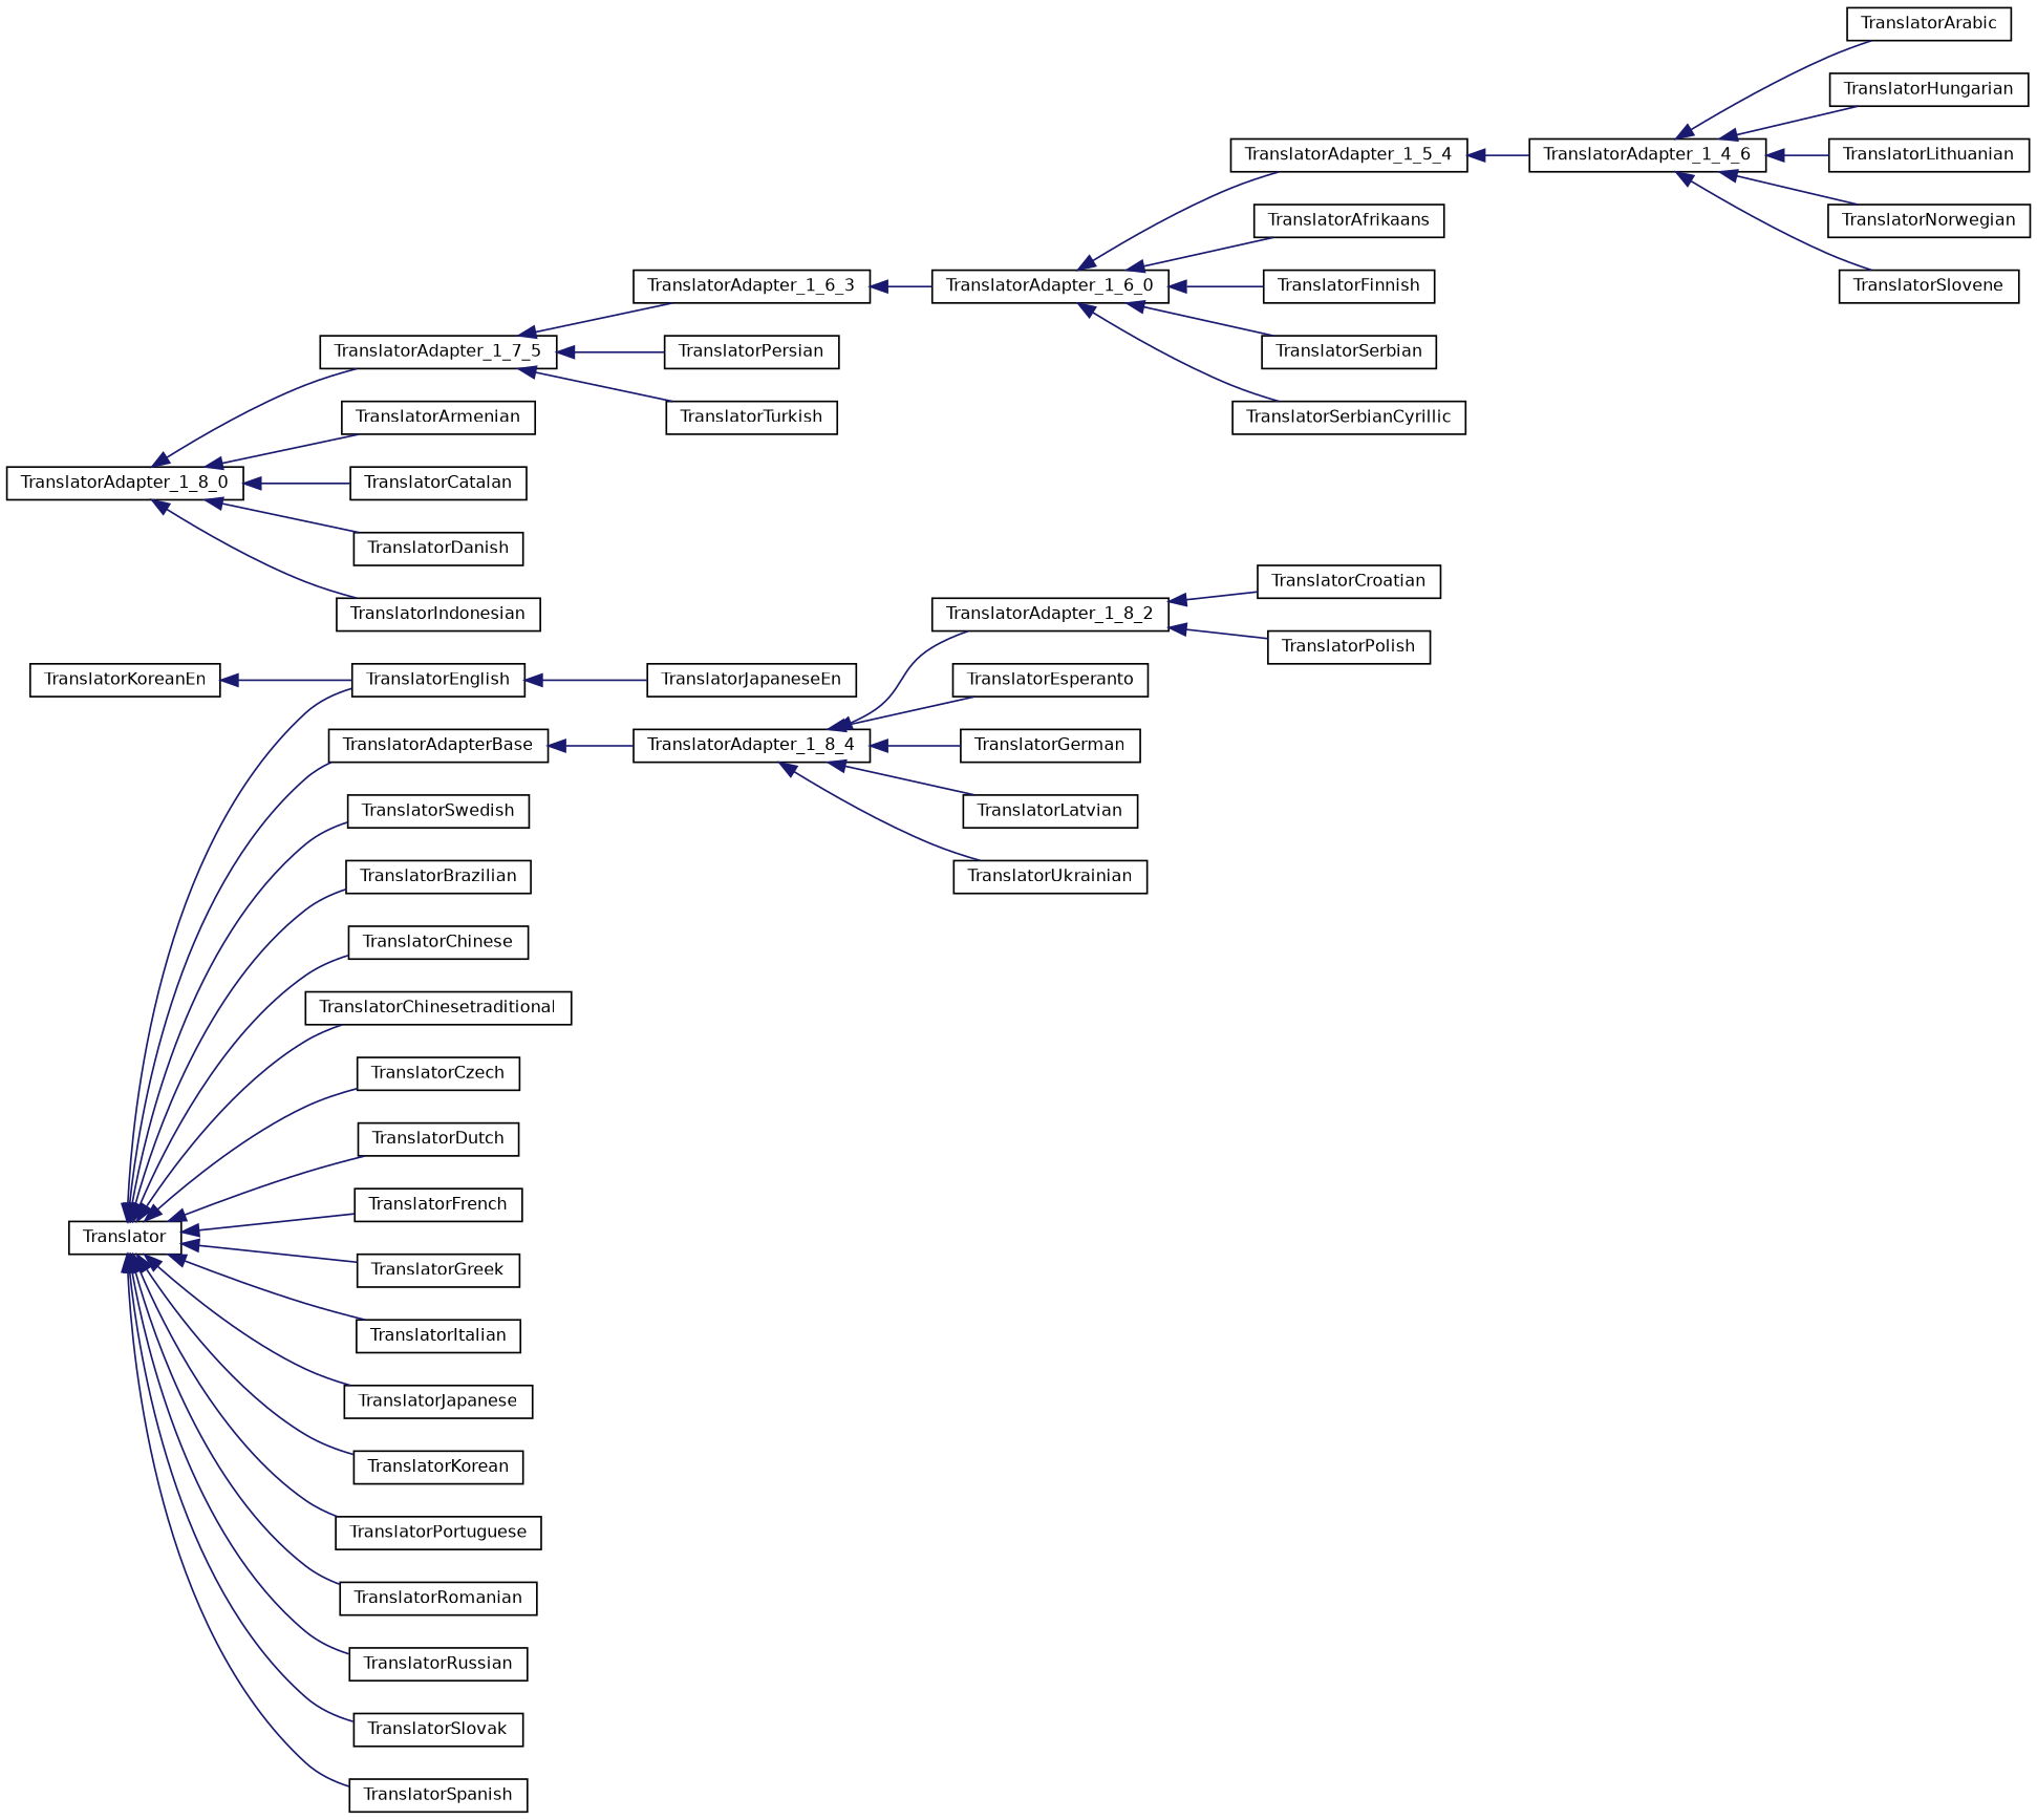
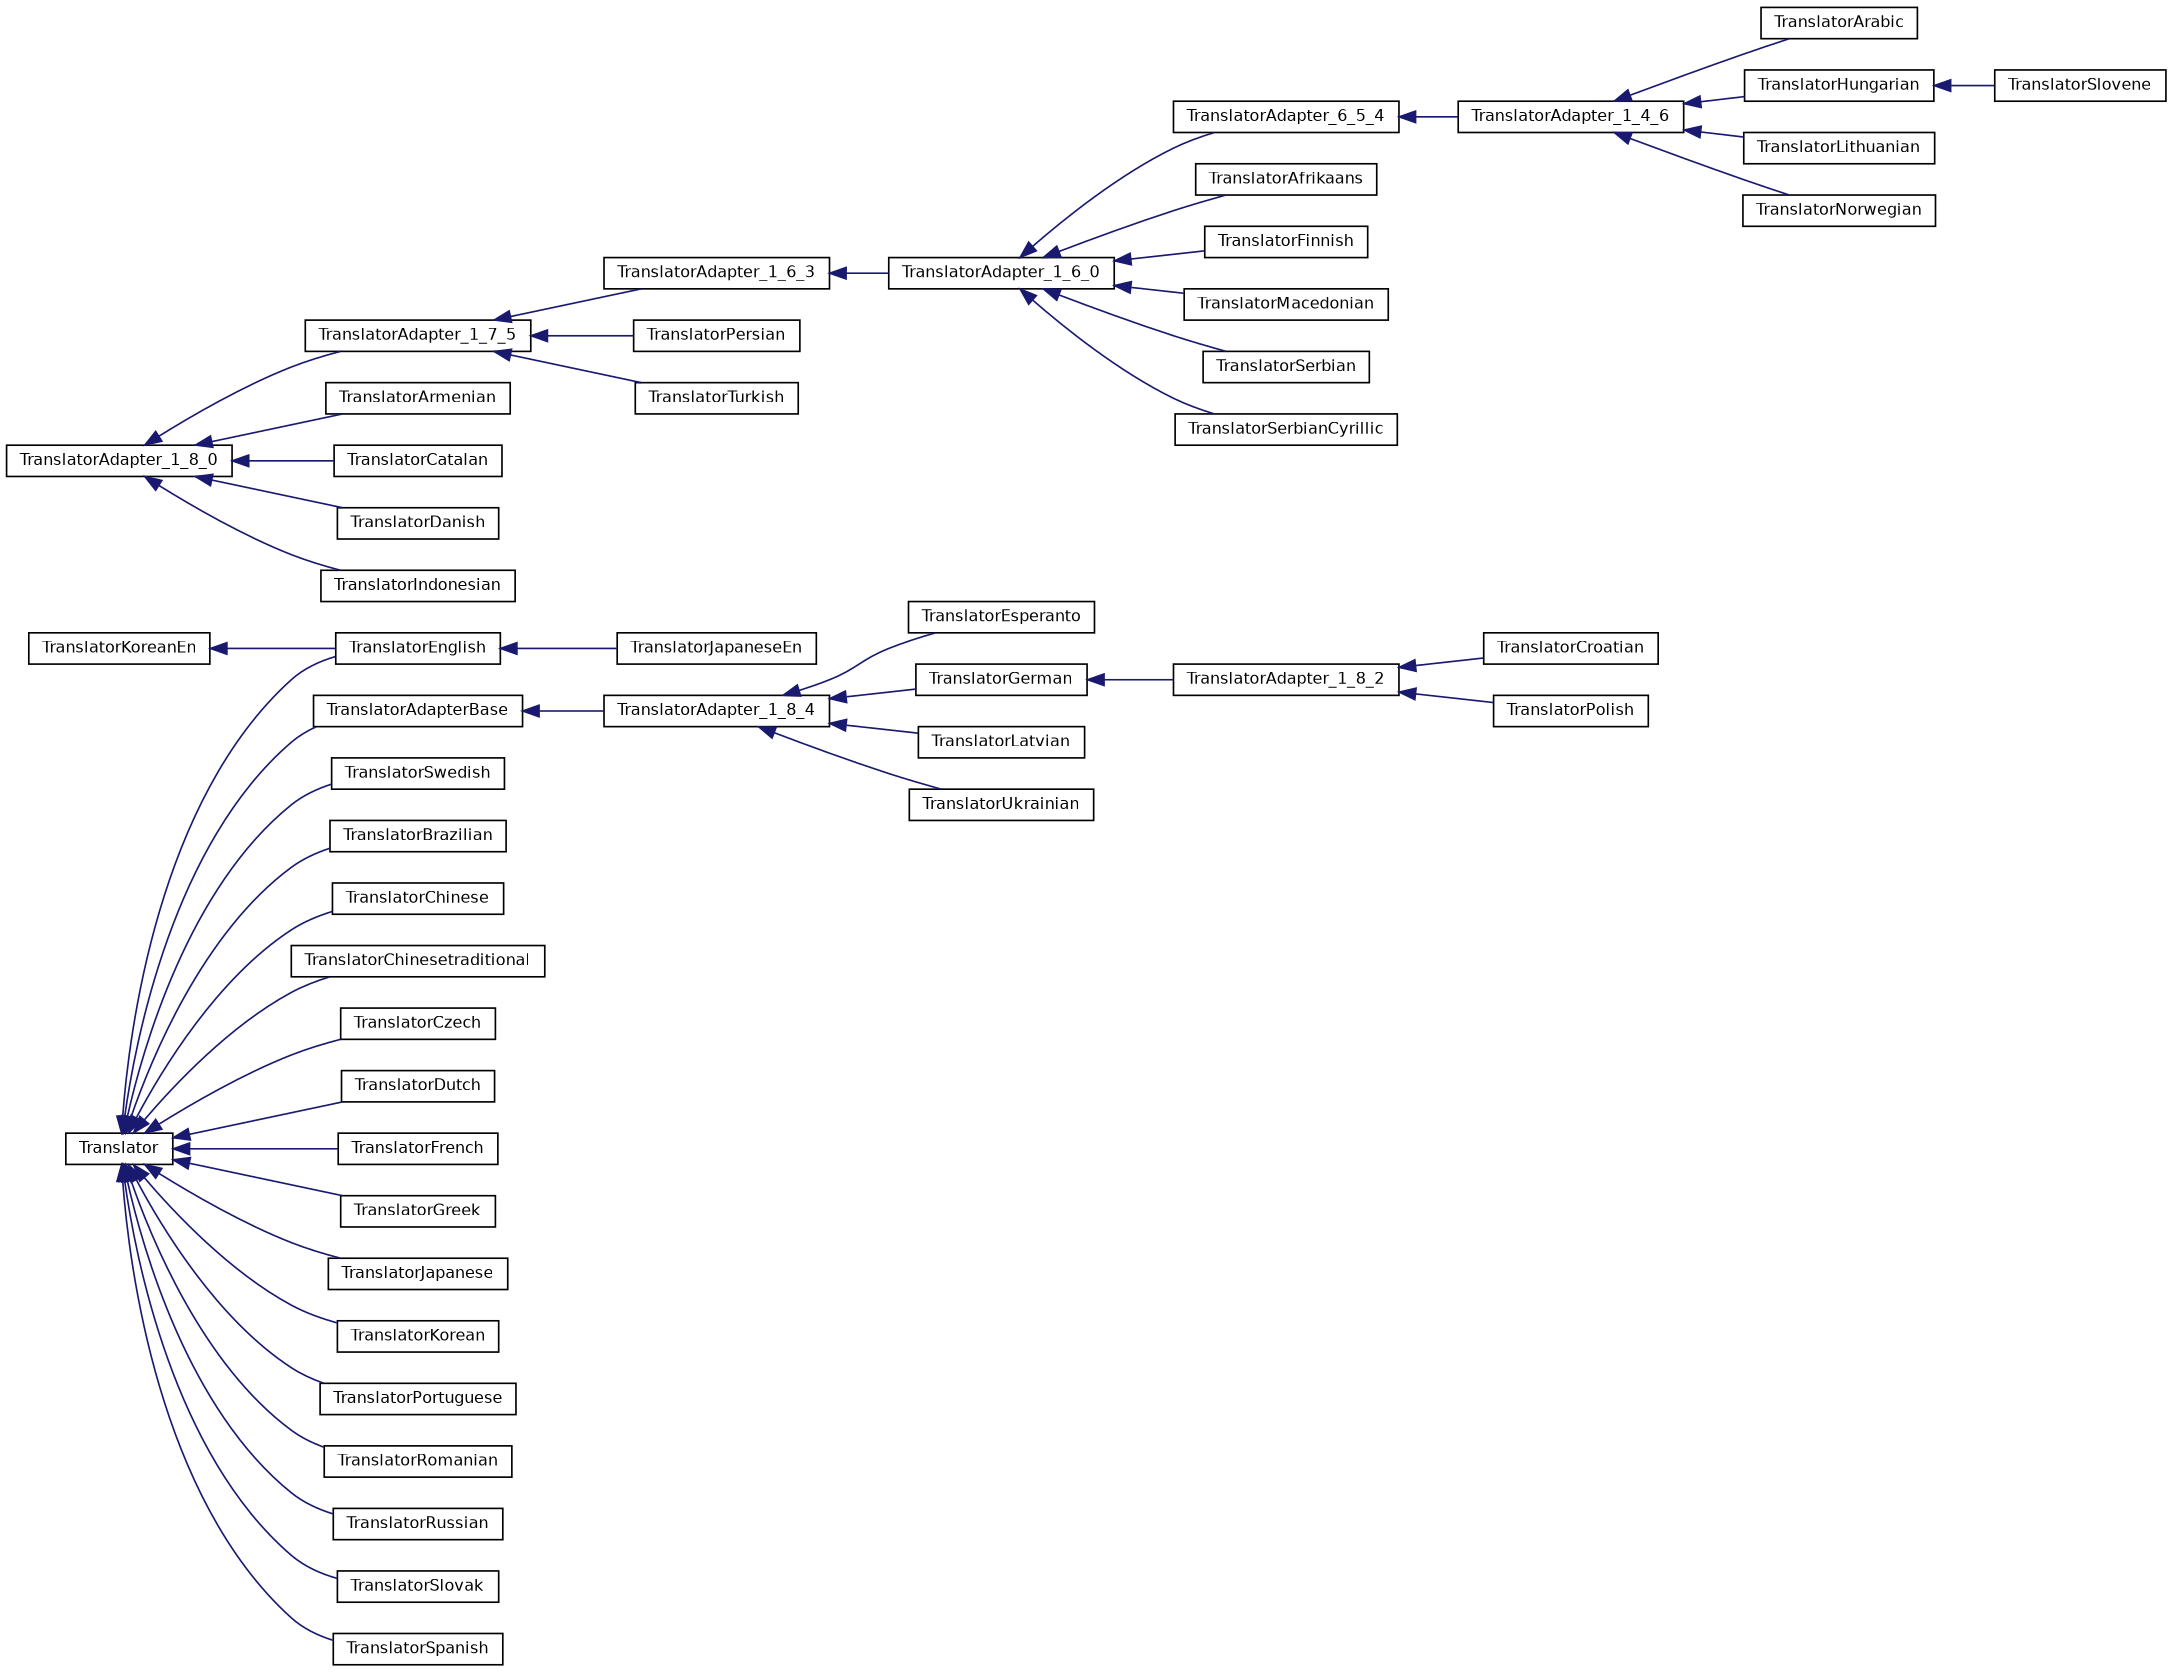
  digraph {
    rankdir=LR
    node [color=black fillcolor=white fontname=Helvetica fontsize=10 shape=record style=filled]
    edge [color=midnightblue dir=back fontname=Helvetica fontsize=10 labelfontname=Helvetica labelfontsize=10 style=solid]
    n1 [height=0.2 label=Translator width=0.4]
    n2 [height=0.2 label=TranslatorAdapterBase width=0.4]
    n3 [height=0.2 label=TranslatorBrazilian width=0.4]
    n4 [height=0.2 label=TranslatorChinese width=0.4]
    n5 [height=0.2 label=TranslatorChinesetraditional width=0.4]
    n6 [height=0.2 label=TranslatorCzech width=0.4]
    n7 [height=0.2 label=TranslatorDutch width=0.4]
    n8 [height=0.2 label=TranslatorEnglish width=0.4]
    n9 [height=0.2 label=TranslatorFrench width=0.4]
    n10 [height=0.2 label=TranslatorGreek width=0.4]
-   n11 [height=0.2 label=TranslatorItalian width=0.4]
    n12 [height=0.2 label=TranslatorJapanese width=0.4]
    n13 [height=0.2 label=TranslatorKorean width=0.4]
    n14 [height=0.2 label=TranslatorPortuguese width=0.4]
    n15 [height=0.2 label=TranslatorRomanian width=0.4]
    n16 [height=0.2 label=TranslatorRussian width=0.4]
    n17 [height=0.2 label=TranslatorSlovak width=0.4]
    n18 [height=0.2 label=TranslatorSpanish width=0.4]
    n19 [height=0.2 label=TranslatorSwedish width=0.4]
    n20 [height=0.2 label=TranslatorAdapter_1_8_4 width=0.4]
    n21 [height=0.2 label=TranslatorJapaneseEn width=0.4]
    n22 [height=0.2 label=TranslatorAdapter_1_8_2 width=0.4]
    n23 [height=0.2 label=TranslatorEsperanto width=0.4]
    n24 [height=0.2 label=TranslatorGerman width=0.4]
    n25 [height=0.2 label=TranslatorLatvian width=0.4]
    n26 [height=0.2 label=TranslatorUkrainian width=0.4]
    n27 [height=0.2 label=TranslatorCroatian width=0.4]
    n28 [height=0.2 label=TranslatorPolish width=0.4]
    n29 [height=0.2 label=TranslatorAdapter_1_8_0 width=0.4]
    n30 [height=0.2 label=TranslatorAdapter_1_7_5 width=0.4]
    n31 [height=0.2 label=TranslatorArmenian width=0.4]
    n32 [height=0.2 label=TranslatorCatalan width=0.4]
    n33 [height=0.2 label=TranslatorDanish width=0.4]
    n34 [height=0.2 label=TranslatorIndonesian width=0.4]
    n35 [height=0.2 label=TranslatorAdapter_1_6_3 width=0.4]
    n36 [height=0.2 label=TranslatorPersian width=0.4]
    n37 [height=0.2 label=TranslatorTurkish width=0.4]
    n38 [height=0.2 label=TranslatorAdapter_1_6_0 width=0.4]
-   n39 [height=0.2 label=TranslatorAdapter_1_5_4 width=0.4]
+   n39 [height=0.2 label=TranslatorAdapter_6_5_4 width=0.4]
    n40 [height=0.2 label=TranslatorAfrikaans width=0.4]
    n41 [height=0.2 label=TranslatorFinnish width=0.4]
+   n42 [height=0.2 label=TranslatorMacedonian width=0.4]
    n43 [height=0.2 label=TranslatorSerbian width=0.4]
    n44 [height=0.2 label=TranslatorSerbianCyrillic width=0.4]
    n45 [height=0.2 label=TranslatorAdapter_1_4_6 width=0.4]
    n46 [height=0.2 label=TranslatorArabic width=0.4]
    n47 [height=0.2 label=TranslatorHungarian width=0.4]
    n48 [height=0.2 label=TranslatorLithuanian width=0.4]
    n49 [height=0.2 label=TranslatorNorwegian width=0.4]
    n50 [height=0.2 label=TranslatorSlovene width=0.4]
    n51 [height=0.2 label=TranslatorKoreanEn width=0.4]
    n1 -> n2
    n1 -> n3
    n1 -> n4
    n1 -> n5
    n1 -> n6
    n1 -> n7
    n1 -> n8
    n1 -> n9
    n1 -> n10
-   n1 -> n11
    n1 -> n12
    n1 -> n13
    n1 -> n14
    n1 -> n15
    n1 -> n16
    n1 -> n17
    n1 -> n18
    n1 -> n19
    n2 -> n20
    n8 -> n21
-   n20 -> n22
+   n24 -> n22
    n20 -> n23
    n20 -> n24
    n20 -> n25
    n20 -> n26
    n22 -> n27
    n22 -> n28
    n29 -> n30
    n29 -> n31
    n29 -> n32
    n29 -> n33
    n29 -> n34
    n30 -> n35
    n30 -> n36
    n30 -> n37
    n35 -> n38
    n38 -> n39
    n38 -> n40
    n38 -> n41
+   n38 -> n42
    n38 -> n43
    n38 -> n44
    n39 -> n45
    n45 -> n46
    n45 -> n47
    n45 -> n48
    n45 -> n49
-   n45 -> n50
+   n47 -> n50
    n51 -> n8
  }
